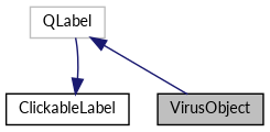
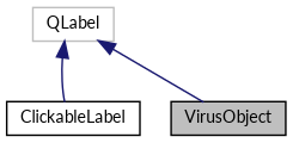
  digraph {
    fontname=Lato
    node [color=black fillcolor=white fontname=Lato fontsize=10 shape=record style=filled]
    edge [color=midnightblue dir=back fontname=Lato fontsize=10 labelfontname=Helvetica labelfontsize=10 style=solid]
    n1 [fillcolor=grey75 fontcolor=black height=0.2 label=VirusObject width=0.4]
    n2 [height=0.2 label=ClickableLabel width=0.4]
    n3 [color=grey75 height=0.2 label=QLabel width=0.4]
    n3 -> n1
-   n2 -> n3
+   n3 -> n2
  }
